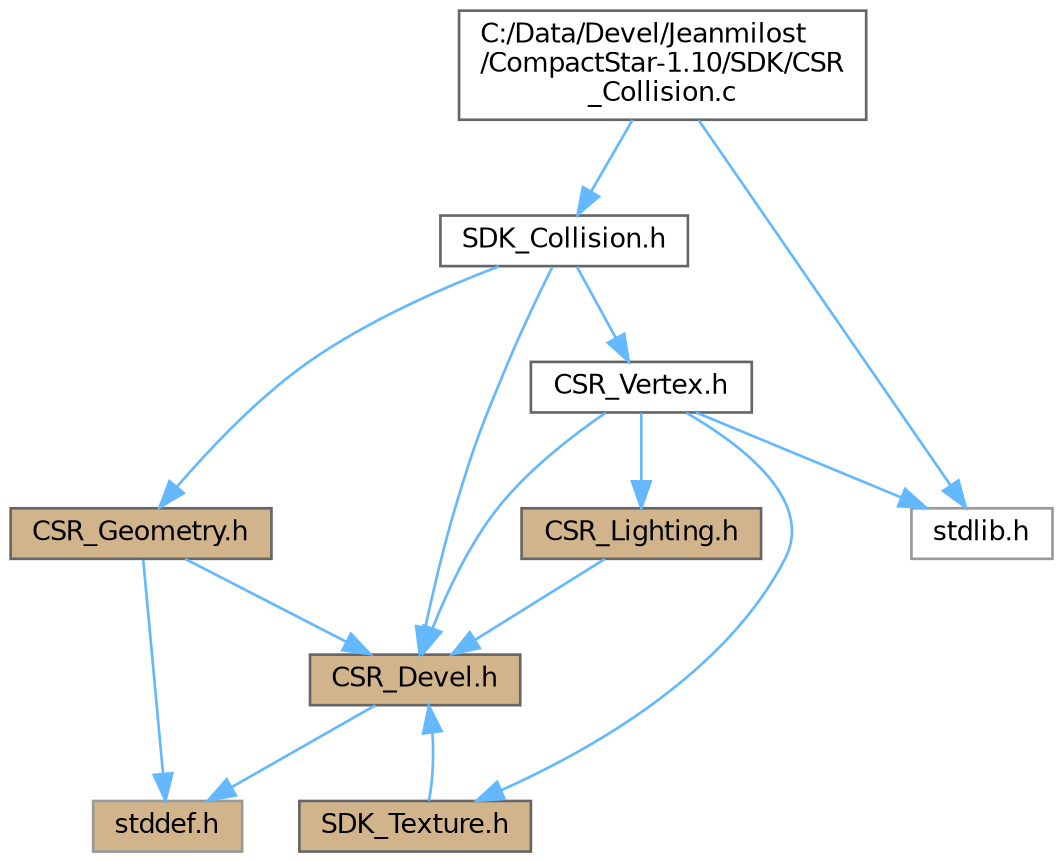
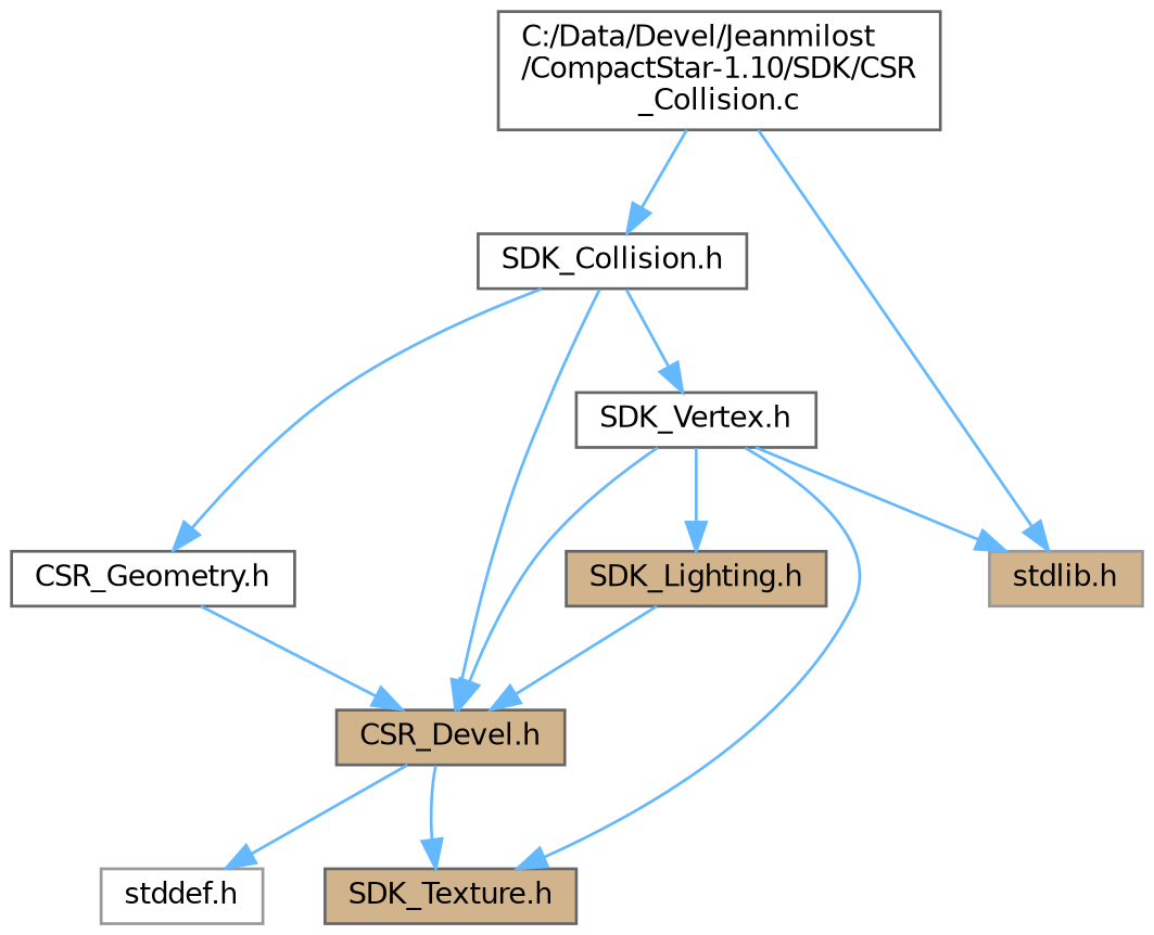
  digraph {
    node [color=grey40 fillcolor=white fontname=Helvetica fontsize=10 shape=box style=filled]
    edge [color=steelblue1 fontname=Helvetica fontsize=10 labelfontname=Helvetica labelfontsize=10 style=solid]
    n1 [color=gray40 fontcolor=black height=0.2 label="C:/Data/Devel/Jeanmilost\l/CompactStar-1.10/SDK/CSR\l_Collision.c" width=0.4]
    n2 [height=0.2 label="SDK_Collision.h" width=0.4]
-   n3 [color=grey60 height=0.2 label="stdlib.h" width=0.4]
+   n3 [color=grey60 fillcolor=tan height=0.2 label="stdlib.h" width=0.4]
    n4 [fillcolor=tan height=0.2 label="CSR_Devel.h" width=0.4]
-   n5 [fillcolor=tan height=0.2 label="CSR_Geometry.h" width=0.4]
-   n6 [height=0.2 label="CSR_Vertex.h" width=0.4]
-   n7 [color=grey60 fillcolor=tan height=0.2 label="stddef.h" width=0.4]
+   n5 [height=0.2 label="CSR_Geometry.h" width=0.4]
+   n6 [height=0.2 label="SDK_Vertex.h" width=0.4]
+   n7 [color=grey60 height=0.2 label="stddef.h" width=0.4]
    n8 [fillcolor=tan height=0.2 label="SDK_Texture.h" width=0.4]
-   n9 [fillcolor=tan height=0.2 label="CSR_Lighting.h" width=0.4]
+   n9 [fillcolor=tan height=0.2 label="SDK_Lighting.h" width=0.4]
    n1 -> n2
    n1 -> n3
    n2 -> n4
    n2 -> n5
    n2 -> n6
    n4 -> n7
    n5 -> n4
-   n5 -> n7
    n6 -> n3
    n6 -> n4
    n6 -> n8
    n6 -> n9
-   n8 -> n4
+   n4 -> n8
    n9 -> n4
  }
